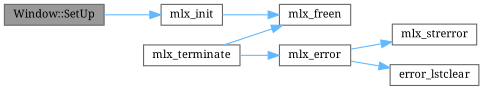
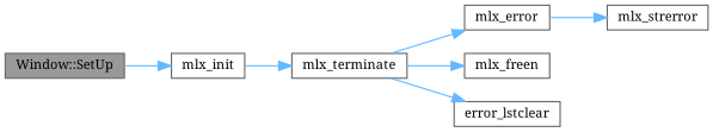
  digraph {
    fontname="Noto Serif"
    rankdir=LR
    node [color=grey40 fillcolor=white fontname="Noto Serif" fontsize=10 shape=box style=filled]
    edge [color=steelblue1 fontname="Noto Serif" fontsize=10 labelfontname=Helvetica labelfontsize=10 style=solid]
    n1 [color=gray40 fillcolor=grey60 fontcolor=black height=0.2 label="Window::SetUp" width=0.4]
    n2 [height=0.2 label=mlx_init width=0.4]
    n3 [height=0.2 label=mlx_terminate width=0.4]
    n4 [height=0.2 label=mlx_error width=0.4]
    n5 [height=0.2 label=mlx_strerror width=0.4]
    n6 [height=0.2 label=mlx_freen width=0.4]
    n7 [height=0.2 label=error_lstclear width=0.4]
    n1 -> n2
-   n2 -> n6
+   n2 -> n3
    n3 -> n4
    n3 -> n6
-   n4 -> n7
+   n3 -> n7
    n4 -> n5
  }
